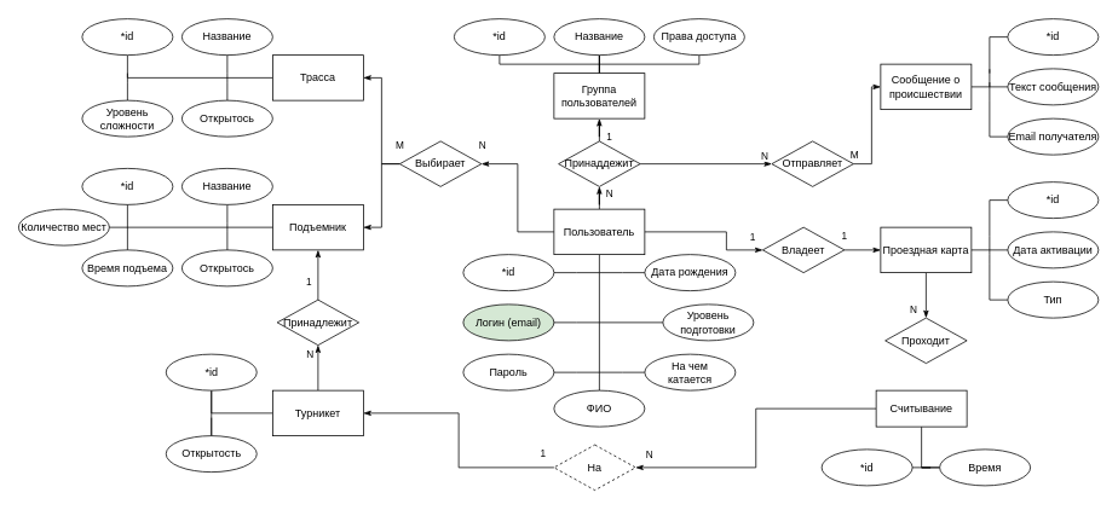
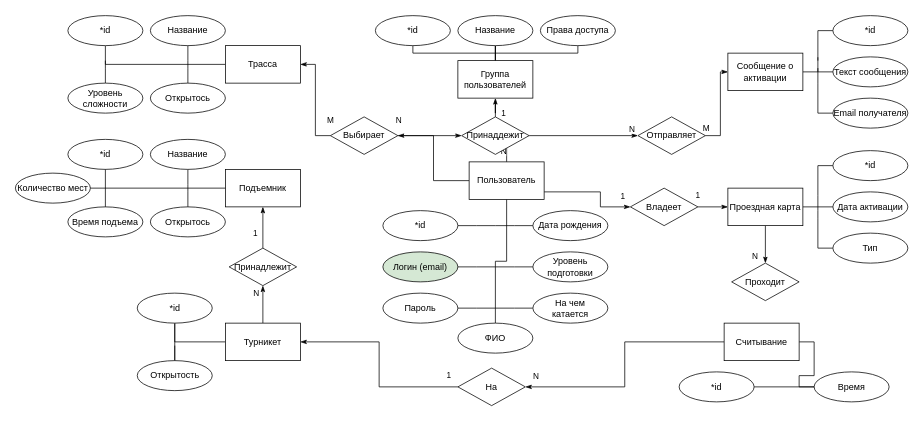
  <mxCell id="0" />
  <mxCell id="1" parent="0" />
  <mxCell id="2" style="edgeStyle=orthogonalEdgeStyle;rounded=0;orthogonalLoop=1;jettySize=auto;html=1;entryX=0;entryY=0.5;entryDx=0;entryDy=0;endArrow=none;endFill=0;" edge="1" parent="1" source="5" target="42"><mxGeometry relative="1" as="geometry" /></mxCell>
  <mxCell id="3" style="edgeStyle=orthogonalEdgeStyle;rounded=0;orthogonalLoop=1;jettySize=auto;html=1;entryX=0.5;entryY=0;entryDx=0;entryDy=0;startArrow=none;startFill=0;endArrow=classicThin;endFill=1;" edge="1" parent="1" source="5" target="37"><mxGeometry relative="1" as="geometry" /></mxCell>
  <mxCell id="4" value="N" style="edgeLabel;html=1;align=center;verticalAlign=middle;resizable=0;points=[];" vertex="1" connectable="0" parent="3"><mxGeometry x="-0.8" y="2" relative="1" as="geometry"><mxPoint x="-17" y="35" as="offset" /></mxGeometry></mxCell>
  <mxCell id="5" value="Проездная карта" style="rounded=0;whiteSpace=wrap;html=1;" vertex="1" parent="1"><mxGeometry x="970" y="250" width="100" height="50" as="geometry" /></mxCell>
  <mxCell id="6" style="edgeStyle=orthogonalEdgeStyle;rounded=0;orthogonalLoop=1;jettySize=auto;html=1;entryX=0.5;entryY=0;entryDx=0;entryDy=0;endArrow=none;endFill=0;" edge="1" parent="1" source="12" target="63"><mxGeometry relative="1" as="geometry" /></mxCell>
  <mxCell id="7" style="edgeStyle=orthogonalEdgeStyle;rounded=0;orthogonalLoop=1;jettySize=auto;html=1;entryX=0.5;entryY=1;entryDx=0;entryDy=0;endArrow=classicThin;endFill=1;" edge="1" parent="1" source="12" target="51"><mxGeometry relative="1" as="geometry" /></mxCell>
  <mxCell id="8" value="N" style="edgeLabel;html=1;align=center;verticalAlign=middle;resizable=0;points=[];" vertex="1" connectable="0" parent="7"><mxGeometry x="0.758" relative="1" as="geometry"><mxPoint x="10" as="offset" /></mxGeometry></mxCell>
  <mxCell id="9" style="edgeStyle=orthogonalEdgeStyle;rounded=0;orthogonalLoop=1;jettySize=auto;html=1;entryX=0;entryY=0.5;entryDx=0;entryDy=0;endArrow=classicThin;endFill=1;" edge="1" parent="1" source="12" target="26"><mxGeometry relative="1" as="geometry"><Array as="points"><mxPoint x="800" y="255" /><mxPoint x="800" y="275" /></Array></mxGeometry></mxCell>
  <mxCell id="10" value="1" style="edgeLabel;html=1;align=center;verticalAlign=middle;resizable=0;points=[];" vertex="1" connectable="0" parent="9"><mxGeometry x="0.836" y="-1" relative="1" as="geometry"><mxPoint y="-16" as="offset" /></mxGeometry></mxCell>
  <mxCell id="11" value="N" style="edgeStyle=orthogonalEdgeStyle;rounded=0;orthogonalLoop=1;jettySize=auto;html=1;exitX=0;exitY=0.5;exitDx=0;exitDy=0;entryX=1;entryY=0.5;entryDx=0;entryDy=0;endArrow=classicThin;endFill=1;" edge="1" parent="1" source="12" target="29"><mxGeometry x="1" y="-20" relative="1" as="geometry"><mxPoint x="1" as="offset" /></mxGeometry></mxCell>
- <mxCell id="12" value="Пользователь" style="rounded=0;whiteSpace=wrap;html=1;" vertex="1" parent="1"><mxGeometry x="610" y="230" width="100" height="50" as="geometry" /></mxCell>
+ <mxCell id="12" value="Пользователь" style="rounded=0;whiteSpace=wrap;html=1;" vertex="1" parent="1"><mxGeometry x="625" y="215" width="100" height="50" as="geometry" /></mxCell>
  <mxCell id="13" style="edgeStyle=orthogonalEdgeStyle;rounded=0;orthogonalLoop=1;jettySize=auto;html=1;exitX=0;exitY=0.5;exitDx=0;exitDy=0;entryX=0.5;entryY=1;entryDx=0;entryDy=0;endArrow=none;endFill=0;" edge="1" parent="1" source="14" target="76"><mxGeometry relative="1" as="geometry" /></mxCell>
  <mxCell id="14" value="Трасса" style="rounded=0;whiteSpace=wrap;html=1;" vertex="1" parent="1"><mxGeometry y="60" width="100" height="50" as="geometry" x="300" /></mxCell>
  <mxCell id="15" style="edgeStyle=orthogonalEdgeStyle;rounded=0;orthogonalLoop=1;jettySize=auto;html=1;exitX=0;exitY=0.5;exitDx=0;exitDy=0;entryX=1;entryY=0.5;entryDx=0;entryDy=0;endArrow=none;endFill=0;" edge="1" parent="1"><mxGeometry relative="1" as="geometry"><mxPoint x="320" y="250" as="sourcePoint" /><mxPoint x="80" y="250" as="targetPoint" /></mxGeometry></mxCell>
  <mxCell id="16" value="Подъемник" style="rounded=0;whiteSpace=wrap;html=1;" vertex="1" parent="1"><mxGeometry y="225" width="100" height="50" as="geometry" x="300" /></mxCell>
  <mxCell id="17" style="edgeStyle=orthogonalEdgeStyle;rounded=0;orthogonalLoop=1;jettySize=auto;html=1;entryX=0.5;entryY=1;entryDx=0;entryDy=0;startArrow=none;startFill=0;endArrow=none;endFill=0;" edge="1" parent="1" source="20" target="95"><mxGeometry relative="1" as="geometry" /></mxCell>
  <mxCell id="18" value="M" style="edgeStyle=orthogonalEdgeStyle;rounded=0;orthogonalLoop=1;jettySize=auto;html=1;entryX=0.5;entryY=1;entryDx=0;entryDy=0;startArrow=none;startFill=0;endArrow=classicThin;endFill=1;" edge="1" parent="1" source="20" target="36"><mxGeometry x="1" y="28" relative="1" as="geometry"><mxPoint x="8" y="-19" as="offset" /></mxGeometry></mxCell>
  <mxCell id="19" value="N" style="edgeLabel;html=1;align=center;verticalAlign=middle;resizable=0;points=[];" vertex="1" connectable="0" parent="18"><mxGeometry x="0.141" y="2" relative="1" as="geometry"><mxPoint x="-8" y="-12" as="offset" /></mxGeometry></mxCell>
  <mxCell id="20" value="Турникет" style="rounded=0;whiteSpace=wrap;html=1;" vertex="1" parent="1"><mxGeometry y="430" width="100" height="50" as="geometry" x="300" /></mxCell>
  <mxCell id="21" style="edgeStyle=orthogonalEdgeStyle;rounded=0;orthogonalLoop=1;jettySize=auto;html=1;entryX=0;entryY=0.5;entryDx=0;entryDy=0;endArrow=none;endFill=0;" edge="1" parent="1" source="24" target="93"><mxGeometry relative="1" as="geometry" /></mxCell>
  <mxCell id="22" style="edgeStyle=orthogonalEdgeStyle;rounded=0;orthogonalLoop=1;jettySize=auto;html=1;entryX=1;entryY=0.5;entryDx=0;entryDy=0;startArrow=none;startFill=0;endArrow=classicThin;endFill=1;" edge="1" parent="1" source="24" target="39"><mxGeometry relative="1" as="geometry" /></mxCell>
  <mxCell id="23" value="N" style="edgeLabel;html=1;align=center;verticalAlign=middle;resizable=0;points=[];" vertex="1" connectable="0" parent="22"><mxGeometry x="0.862" y="-1" relative="1" as="geometry"><mxPoint x="-9" y="-14" as="offset" /></mxGeometry></mxCell>
- <mxCell id="24" value="Считывание" style="rounded=0;whiteSpace=wrap;html=1;" vertex="1" parent="1"><mxGeometry x="965" y="430" width="100" height="40" as="geometry" /></mxCell>
+ <mxCell id="24" value="Считывание" style="rounded=0;whiteSpace=wrap;html=1;" vertex="1" parent="1"><mxGeometry x="965" y="430" width="100" height="50" as="geometry" /></mxCell>
  <mxCell id="25" value="1" style="edgeStyle=orthogonalEdgeStyle;rounded=0;orthogonalLoop=1;jettySize=auto;html=1;entryX=0;entryY=0.5;entryDx=0;entryDy=0;endArrow=classicThin;endFill=1;" edge="1" parent="1" source="26" target="5"><mxGeometry x="-1" y="15" relative="1" as="geometry"><mxPoint as="offset" /></mxGeometry></mxCell>
  <mxCell id="26" value="Владеет" style="rhombus;whiteSpace=wrap;html=1;" vertex="1" parent="1"><mxGeometry x="840" y="250" width="90" height="50" as="geometry" /></mxCell>
  <mxCell id="27" value="M" style="edgeStyle=orthogonalEdgeStyle;rounded=0;orthogonalLoop=1;jettySize=auto;html=1;exitX=0;exitY=0.5;exitDx=0;exitDy=0;entryX=1;entryY=0.5;entryDx=0;entryDy=0;endArrow=classicThin;endFill=1;" edge="1" parent="1" source="29" target="14"><mxGeometry x="-0.407" y="-20" relative="1" as="geometry"><mxPoint as="offset" /></mxGeometry></mxCell>
- <mxCell id="28" style="edgeStyle=orthogonalEdgeStyle;rounded=0;orthogonalLoop=1;jettySize=auto;html=1;entryX=1;entryY=0.5;entryDx=0;entryDy=0;endArrow=classicThin;endFill=1;" edge="1" parent="1" source="29" target="16"><mxGeometry relative="1" as="geometry" /></mxCell>
+ <mxCell id="28" style="edgeStyle=orthogonalEdgeStyle;rounded=0;orthogonalLoop=1;jettySize=auto;html=1;endArrow=classicThin;endFill=1;" edge="1" parent="1" source="29" target="51"><mxGeometry relative="1" as="geometry" /></mxCell>
  <mxCell id="29" value="Выбирает" style="rhombus;whiteSpace=wrap;html=1;" vertex="1" parent="1"><mxGeometry x="440" y="155" width="90" height="50" as="geometry" /></mxCell>
  <mxCell id="30" style="edgeStyle=orthogonalEdgeStyle;rounded=0;orthogonalLoop=1;jettySize=auto;html=1;endArrow=none;endFill=0;" edge="1" parent="1" source="31"><mxGeometry relative="1" as="geometry"><mxPoint x="1090" y="95" as="targetPoint" /></mxGeometry></mxCell>
- <mxCell id="31" value="Сообщение о происшествии" style="rounded=0;whiteSpace=wrap;html=1;" vertex="1" parent="1"><mxGeometry x="970" y="70" width="100" height="50" as="geometry" /></mxCell>
+ <mxCell id="31" value="Сообщение о активации" style="rounded=0;whiteSpace=wrap;html=1;" vertex="1" parent="1"><mxGeometry x="970" y="70" width="100" height="50" as="geometry" /></mxCell>
  <mxCell id="32" style="edgeStyle=orthogonalEdgeStyle;rounded=0;orthogonalLoop=1;jettySize=auto;html=1;entryX=0;entryY=0.5;entryDx=0;entryDy=0;endArrow=classicThin;endFill=1;" edge="1" parent="1" source="34" target="31"><mxGeometry relative="1" as="geometry"><Array as="points"><mxPoint x="960" y="180" /><mxPoint x="960" y="95" /></Array></mxGeometry></mxCell>
  <mxCell id="33" value="M" style="edgeLabel;html=1;align=center;verticalAlign=middle;resizable=0;points=[];" vertex="1" connectable="0" parent="32"><mxGeometry x="0.446" y="-2" relative="1" as="geometry"><mxPoint x="-22" y="52" as="offset" /></mxGeometry></mxCell>
  <mxCell id="34" value="Отправляет" style="rhombus;whiteSpace=wrap;html=1;" vertex="1" parent="1"><mxGeometry x="850" y="155" width="90" height="50" as="geometry" /></mxCell>
  <mxCell id="35" value="1" style="edgeStyle=orthogonalEdgeStyle;rounded=0;orthogonalLoop=1;jettySize=auto;html=1;exitX=0.5;exitY=0;exitDx=0;exitDy=0;entryX=0.5;entryY=1;entryDx=0;entryDy=0;startArrow=none;startFill=0;endArrow=classicThin;endFill=1;" edge="1" parent="1" source="36" target="16"><mxGeometry x="-0.273" y="10" relative="1" as="geometry"><mxPoint as="offset" /></mxGeometry></mxCell>
  <mxCell id="36" value="Принадлежит" style="rhombus;whiteSpace=wrap;html=1;" vertex="1" parent="1"><mxGeometry x="305" y="330" width="90" height="50" as="geometry" /></mxCell>
  <mxCell id="37" value="Проходит" style="rhombus;whiteSpace=wrap;html=1;" vertex="1" parent="1"><mxGeometry x="975" y="350" width="90" height="50" as="geometry" /></mxCell>
  <mxCell id="38" value="1" style="edgeStyle=orthogonalEdgeStyle;rounded=0;orthogonalLoop=1;jettySize=auto;html=1;exitX=0;exitY=0.5;exitDx=0;exitDy=0;startArrow=none;startFill=0;endArrow=classicThin;endFill=1;entryX=1;entryY=0.5;entryDx=0;entryDy=0;" edge="1" parent="1" source="39" target="20"><mxGeometry x="-0.905" y="-15" relative="1" as="geometry"><mxPoint x="400" y="515.588" as="targetPoint" /><mxPoint x="1" as="offset" /></mxGeometry></mxCell>
- <mxCell id="39" value="На" style="rhombus;whiteSpace=wrap;html=1;dashed=1;" vertex="1" parent="1"><mxGeometry x="610" y="490" width="90" height="50" as="geometry" /></mxCell>
+ <mxCell id="39" value="На" style="rhombus;whiteSpace=wrap;html=1;" vertex="1" parent="1"><mxGeometry x="610" y="490" width="90" height="50" as="geometry" /></mxCell>
  <mxCell id="40" style="edgeStyle=orthogonalEdgeStyle;rounded=0;orthogonalLoop=1;jettySize=auto;html=1;exitX=0;exitY=0.5;exitDx=0;exitDy=0;endArrow=none;endFill=0;" edge="1" parent="1" source="41"><mxGeometry relative="1" as="geometry"><mxPoint x="1090" y="280" as="targetPoint" /></mxGeometry></mxCell>
  <mxCell id="41" value="*id" style="ellipse;whiteSpace=wrap;html=1;" vertex="1" parent="1"><mxGeometry x="1110" y="200" width="100" height="40" as="geometry" /></mxCell>
  <mxCell id="42" value="Дата активации" style="ellipse;whiteSpace=wrap;html=1;" vertex="1" parent="1"><mxGeometry x="1110" y="255" width="100" height="40" as="geometry" /></mxCell>
  <mxCell id="43" style="edgeStyle=orthogonalEdgeStyle;rounded=0;orthogonalLoop=1;jettySize=auto;html=1;endArrow=none;endFill=0;" edge="1" parent="1" source="44"><mxGeometry relative="1" as="geometry"><mxPoint x="1090" y="280" as="targetPoint" /></mxGeometry></mxCell>
  <mxCell id="44" value="Тип" style="ellipse;whiteSpace=wrap;html=1;" vertex="1" parent="1"><mxGeometry x="1110" y="310" width="100" height="40" as="geometry" /></mxCell>
  <mxCell id="45" style="edgeStyle=orthogonalEdgeStyle;rounded=0;orthogonalLoop=1;jettySize=auto;html=1;entryX=0.5;entryY=1;entryDx=0;entryDy=0;endArrow=none;endFill=0;" edge="1" parent="1" source="46" target="54"><mxGeometry relative="1" as="geometry" /></mxCell>
  <mxCell id="46" value="Группа пользователей" style="rounded=0;whiteSpace=wrap;html=1;" vertex="1" parent="1"><mxGeometry x="610" y="80" width="100" height="50" as="geometry" /></mxCell>
  <mxCell id="47" style="edgeStyle=orthogonalEdgeStyle;rounded=0;orthogonalLoop=1;jettySize=auto;html=1;entryX=0.5;entryY=1;entryDx=0;entryDy=0;endArrow=classicThin;endFill=1;" edge="1" parent="1" source="51" target="46"><mxGeometry relative="1" as="geometry" /></mxCell>
  <mxCell id="48" value="1" style="edgeLabel;html=1;align=center;verticalAlign=middle;resizable=0;points=[];" vertex="1" connectable="0" parent="47"><mxGeometry x="0.811" relative="1" as="geometry"><mxPoint x="10" y="14" as="offset" /></mxGeometry></mxCell>
  <mxCell id="49" style="edgeStyle=orthogonalEdgeStyle;rounded=0;orthogonalLoop=1;jettySize=auto;html=1;endArrow=classicThin;endFill=1;" edge="1" parent="1" source="51" target="34"><mxGeometry relative="1" as="geometry" /></mxCell>
  <mxCell id="50" value="N" style="edgeLabel;html=1;align=center;verticalAlign=middle;resizable=0;points=[];" vertex="1" connectable="0" parent="49"><mxGeometry x="0.704" y="-2" relative="1" as="geometry"><mxPoint x="12" y="-12" as="offset" /></mxGeometry></mxCell>
  <mxCell id="51" value="Принаддежит" style="rhombus;whiteSpace=wrap;html=1;" vertex="1" parent="1"><mxGeometry x="615" y="155" width="90" height="50" as="geometry" /></mxCell>
  <mxCell id="52" style="edgeStyle=orthogonalEdgeStyle;rounded=0;orthogonalLoop=1;jettySize=auto;html=1;endArrow=none;endFill=0;" edge="1" parent="1" source="53"><mxGeometry relative="1" as="geometry"><mxPoint x="660" y="70" as="targetPoint" /><Array as="points"><mxPoint x="550" y="70" /></Array></mxGeometry></mxCell>
  <mxCell id="53" value="*id" style="ellipse;whiteSpace=wrap;html=1;" vertex="1" parent="1"><mxGeometry x="500" y="20" width="100" height="40" as="geometry" /></mxCell>
  <mxCell id="54" value="Название" style="ellipse;whiteSpace=wrap;html=1;" vertex="1" parent="1"><mxGeometry x="610" y="20" width="100" height="40" as="geometry" /></mxCell>
  <mxCell id="55" style="edgeStyle=orthogonalEdgeStyle;rounded=0;orthogonalLoop=1;jettySize=auto;html=1;exitX=0.5;exitY=1;exitDx=0;exitDy=0;endArrow=none;endFill=0;" edge="1" parent="1" source="56"><mxGeometry relative="1" as="geometry"><mxPoint x="660" y="70" as="targetPoint" /><Array as="points"><mxPoint x="770" y="70" /></Array></mxGeometry></mxCell>
  <mxCell id="56" value="Права доступа" style="ellipse;whiteSpace=wrap;html=1;" vertex="1" parent="1"><mxGeometry x="720" y="20" width="100" height="40" as="geometry" /></mxCell>
  <mxCell id="57" style="edgeStyle=orthogonalEdgeStyle;rounded=0;orthogonalLoop=1;jettySize=auto;html=1;exitX=1;exitY=0.5;exitDx=0;exitDy=0;endArrow=none;endFill=0;" edge="1" parent="1" source="58"><mxGeometry relative="1" as="geometry"><mxPoint x="660" y="300" as="targetPoint" /></mxGeometry></mxCell>
  <mxCell id="58" value="*id" style="ellipse;whiteSpace=wrap;html=1;" vertex="1" parent="1"><mxGeometry x="510" y="280" width="100" height="40" as="geometry" /></mxCell>
  <mxCell id="59" style="edgeStyle=orthogonalEdgeStyle;rounded=0;orthogonalLoop=1;jettySize=auto;html=1;endArrow=none;endFill=0;" edge="1" parent="1" source="60"><mxGeometry relative="1" as="geometry"><mxPoint x="660" y="355" as="targetPoint" /></mxGeometry></mxCell>
  <mxCell id="60" value="Логин (email)" style="ellipse;whiteSpace=wrap;html=1;fillColor=#d5e8d4;" vertex="1" parent="1"><mxGeometry x="510" y="335" width="100" height="40" as="geometry" /></mxCell>
  <mxCell id="61" style="edgeStyle=orthogonalEdgeStyle;rounded=0;orthogonalLoop=1;jettySize=auto;html=1;endArrow=none;endFill=0;" edge="1" parent="1" source="62"><mxGeometry relative="1" as="geometry"><mxPoint x="660" y="410" as="targetPoint" /></mxGeometry></mxCell>
  <mxCell id="62" value="Пароль" style="ellipse;whiteSpace=wrap;html=1;" vertex="1" parent="1"><mxGeometry x="510" y="390" width="100" height="40" as="geometry" /></mxCell>
  <mxCell id="63" value="ФИО" style="ellipse;whiteSpace=wrap;html=1;" vertex="1" parent="1"><mxGeometry x="610" y="430" width="100" height="40" as="geometry" /></mxCell>
  <mxCell id="64" style="edgeStyle=orthogonalEdgeStyle;rounded=0;orthogonalLoop=1;jettySize=auto;html=1;exitX=0;exitY=0.5;exitDx=0;exitDy=0;endArrow=none;endFill=0;" edge="1" parent="1" source="65"><mxGeometry relative="1" as="geometry"><mxPoint x="660" y="300" as="targetPoint" /></mxGeometry></mxCell>
  <mxCell id="65" value="Дата рождения" style="ellipse;whiteSpace=wrap;html=1;" vertex="1" parent="1"><mxGeometry x="710" y="280" width="100" height="40" as="geometry" /></mxCell>
  <mxCell id="66" style="edgeStyle=orthogonalEdgeStyle;rounded=0;orthogonalLoop=1;jettySize=auto;html=1;endArrow=none;endFill=0;" edge="1" parent="1" source="67"><mxGeometry relative="1" as="geometry"><mxPoint x="660" y="355" as="targetPoint" /></mxGeometry></mxCell>
- <mxCell id="67" value="Уровень подготовки" style="ellipse;whiteSpace=wrap;html=1;" vertex="1" parent="1"><mxGeometry x="730" y="335" width="100" height="40" as="geometry" /></mxCell>
+ <mxCell id="67" value="Уровень подготовки" style="ellipse;whiteSpace=wrap;html=1;" vertex="1" parent="1"><mxGeometry x="710" y="335" width="100" height="40" as="geometry" /></mxCell>
  <mxCell id="68" style="edgeStyle=orthogonalEdgeStyle;rounded=0;orthogonalLoop=1;jettySize=auto;html=1;endArrow=none;endFill=0;" edge="1" parent="1" source="69"><mxGeometry relative="1" as="geometry"><mxPoint x="660" y="410" as="targetPoint" /></mxGeometry></mxCell>
  <mxCell id="69" value="На чем &lt;br&gt;катается" style="ellipse;whiteSpace=wrap;html=1;" vertex="1" parent="1"><mxGeometry x="710" y="390" width="100" height="40" as="geometry" /></mxCell>
  <mxCell id="70" style="edgeStyle=orthogonalEdgeStyle;rounded=0;orthogonalLoop=1;jettySize=auto;html=1;exitX=0;exitY=0.5;exitDx=0;exitDy=0;endArrow=none;endFill=0;" edge="1" parent="1" source="71"><mxGeometry relative="1" as="geometry"><mxPoint x="1090" y="80" as="targetPoint" /></mxGeometry></mxCell>
  <mxCell id="71" value="*id" style="ellipse;whiteSpace=wrap;html=1;" vertex="1" parent="1"><mxGeometry x="1110" y="20" width="100" height="40" as="geometry" /></mxCell>
  <mxCell id="72" style="edgeStyle=orthogonalEdgeStyle;rounded=0;orthogonalLoop=1;jettySize=auto;html=1;endArrow=none;endFill=0;" edge="1" parent="1" source="73"><mxGeometry relative="1" as="geometry"><mxPoint x="1090" y="75" as="targetPoint" /></mxGeometry></mxCell>
  <mxCell id="73" value="Текст сообщения" style="ellipse;whiteSpace=wrap;html=1;" vertex="1" parent="1"><mxGeometry x="1110" y="75" width="100" height="40" as="geometry" /></mxCell>
  <mxCell id="74" style="edgeStyle=orthogonalEdgeStyle;rounded=0;orthogonalLoop=1;jettySize=auto;html=1;endArrow=none;endFill=0;" edge="1" parent="1" source="75"><mxGeometry relative="1" as="geometry"><mxPoint x="1090" y="90" as="targetPoint" /></mxGeometry></mxCell>
  <mxCell id="75" value="Email получателя" style="ellipse;whiteSpace=wrap;html=1;" vertex="1" parent="1"><mxGeometry x="1110" y="130" width="100" height="40" as="geometry" /></mxCell>
  <mxCell id="76" value="*id" style="ellipse;whiteSpace=wrap;html=1;" vertex="1" parent="1"><mxGeometry x="90" y="20" width="100" height="40" as="geometry" /></mxCell>
  <mxCell id="77" style="edgeStyle=orthogonalEdgeStyle;rounded=0;orthogonalLoop=1;jettySize=auto;html=1;endArrow=none;endFill=0;" edge="1" parent="1" source="78"><mxGeometry relative="1" as="geometry"><mxPoint x="250" y="90" as="targetPoint" /></mxGeometry></mxCell>
  <mxCell id="78" value="Название" style="ellipse;whiteSpace=wrap;html=1;" vertex="1" parent="1"><mxGeometry x="200" y="20" width="100" height="40" as="geometry" /></mxCell>
  <mxCell id="79" style="edgeStyle=orthogonalEdgeStyle;rounded=0;orthogonalLoop=1;jettySize=auto;html=1;endArrow=none;endFill=0;" edge="1" parent="1" source="80"><mxGeometry relative="1" as="geometry"><mxPoint x="140" y="80" as="targetPoint" /></mxGeometry></mxCell>
  <mxCell id="80" value="Уровень сложности" style="ellipse;whiteSpace=wrap;html=1;" vertex="1" parent="1"><mxGeometry x="90" y="110" width="100" height="40" as="geometry" /></mxCell>
  <mxCell id="81" style="edgeStyle=orthogonalEdgeStyle;rounded=0;orthogonalLoop=1;jettySize=auto;html=1;endArrow=none;endFill=0;" edge="1" parent="1" source="82"><mxGeometry relative="1" as="geometry"><mxPoint x="250" y="90" as="targetPoint" /></mxGeometry></mxCell>
  <mxCell id="82" value="Открытось" style="ellipse;whiteSpace=wrap;html=1;" vertex="1" parent="1"><mxGeometry x="200" y="110" width="100" height="40" as="geometry" /></mxCell>
  <mxCell id="83" value="*id" style="ellipse;whiteSpace=wrap;html=1;" vertex="1" parent="1"><mxGeometry x="90" y="185" width="100" height="40" as="geometry" /></mxCell>
  <mxCell id="84" style="edgeStyle=orthogonalEdgeStyle;rounded=0;orthogonalLoop=1;jettySize=auto;html=1;endArrow=none;endFill=0;" edge="1" parent="1" source="85"><mxGeometry relative="1" as="geometry"><mxPoint x="250" y="255" as="targetPoint" /></mxGeometry></mxCell>
  <mxCell id="85" value="Название" style="ellipse;whiteSpace=wrap;html=1;" vertex="1" parent="1"><mxGeometry x="200" y="185" width="100" height="40" as="geometry" /></mxCell>
  <mxCell id="86" style="edgeStyle=orthogonalEdgeStyle;rounded=0;orthogonalLoop=1;jettySize=auto;html=1;exitX=0.5;exitY=0;exitDx=0;exitDy=0;entryX=0.5;entryY=1;entryDx=0;entryDy=0;endArrow=none;endFill=0;startArrow=none;startFill=0;" edge="1" parent="1" source="87" target="83"><mxGeometry relative="1" as="geometry" /></mxCell>
  <mxCell id="87" value="Время подъема" style="ellipse;whiteSpace=wrap;html=1;" vertex="1" parent="1"><mxGeometry x="90" y="275" width="100" height="40" as="geometry" /></mxCell>
  <mxCell id="88" style="edgeStyle=orthogonalEdgeStyle;rounded=0;orthogonalLoop=1;jettySize=auto;html=1;endArrow=none;endFill=0;" edge="1" parent="1" source="89"><mxGeometry relative="1" as="geometry"><mxPoint x="250" y="255" as="targetPoint" /></mxGeometry></mxCell>
  <mxCell id="89" value="Открытось" style="ellipse;whiteSpace=wrap;html=1;" vertex="1" parent="1"><mxGeometry x="200" y="275" width="100" height="40" as="geometry" /></mxCell>
  <mxCell id="90" value="Количество мест" style="ellipse;whiteSpace=wrap;html=1;" vertex="1" parent="1"><mxGeometry x="20" y="230" width="100" height="40" as="geometry" /></mxCell>
  <mxCell id="91" style="edgeStyle=orthogonalEdgeStyle;rounded=0;orthogonalLoop=1;jettySize=auto;html=1;entryX=0;entryY=0.5;entryDx=0;entryDy=0;endArrow=none;endFill=0;" edge="1" parent="1" source="92" target="93"><mxGeometry relative="1" as="geometry" /></mxCell>
  <mxCell id="92" value="*id" style="ellipse;whiteSpace=wrap;html=1;" vertex="1" parent="1"><mxGeometry x="905" y="495" width="100" height="40" as="geometry" /></mxCell>
- <mxCell id="93" value="Время" style="ellipse;whiteSpace=wrap;html=1;" vertex="1" parent="1"><mxGeometry x="1035" y="495" width="100" height="40" as="geometry" /></mxCell>
+ <mxCell id="93" value="Время" style="ellipse;whiteSpace=wrap;html=1;" vertex="1" parent="1"><mxGeometry x="1085" y="495" width="100" height="40" as="geometry" /></mxCell>
  <mxCell id="94" value="" style="edgeStyle=orthogonalEdgeStyle;rounded=0;orthogonalLoop=1;jettySize=auto;html=1;startArrow=none;startFill=0;endArrow=none;endFill=0;" edge="1" parent="1" source="95" target="97"><mxGeometry relative="1" as="geometry" /></mxCell>
  <mxCell id="95" value="*id" style="ellipse;whiteSpace=wrap;html=1;" vertex="1" parent="1"><mxGeometry x="182.5" y="390" width="100" height="40" as="geometry" /></mxCell>
  <mxCell id="96" style="edgeStyle=orthogonalEdgeStyle;rounded=0;orthogonalLoop=1;jettySize=auto;html=1;startArrow=none;startFill=0;endArrow=none;endFill=0;" edge="1" parent="1" source="97"><mxGeometry relative="1" as="geometry"><mxPoint x="232.5" y="460" as="targetPoint" /></mxGeometry></mxCell>
  <mxCell id="97" value="Открытость" style="ellipse;whiteSpace=wrap;html=1;" vertex="1" parent="1"><mxGeometry x="182.5" y="480" width="100" height="40" as="geometry" /></mxCell>
